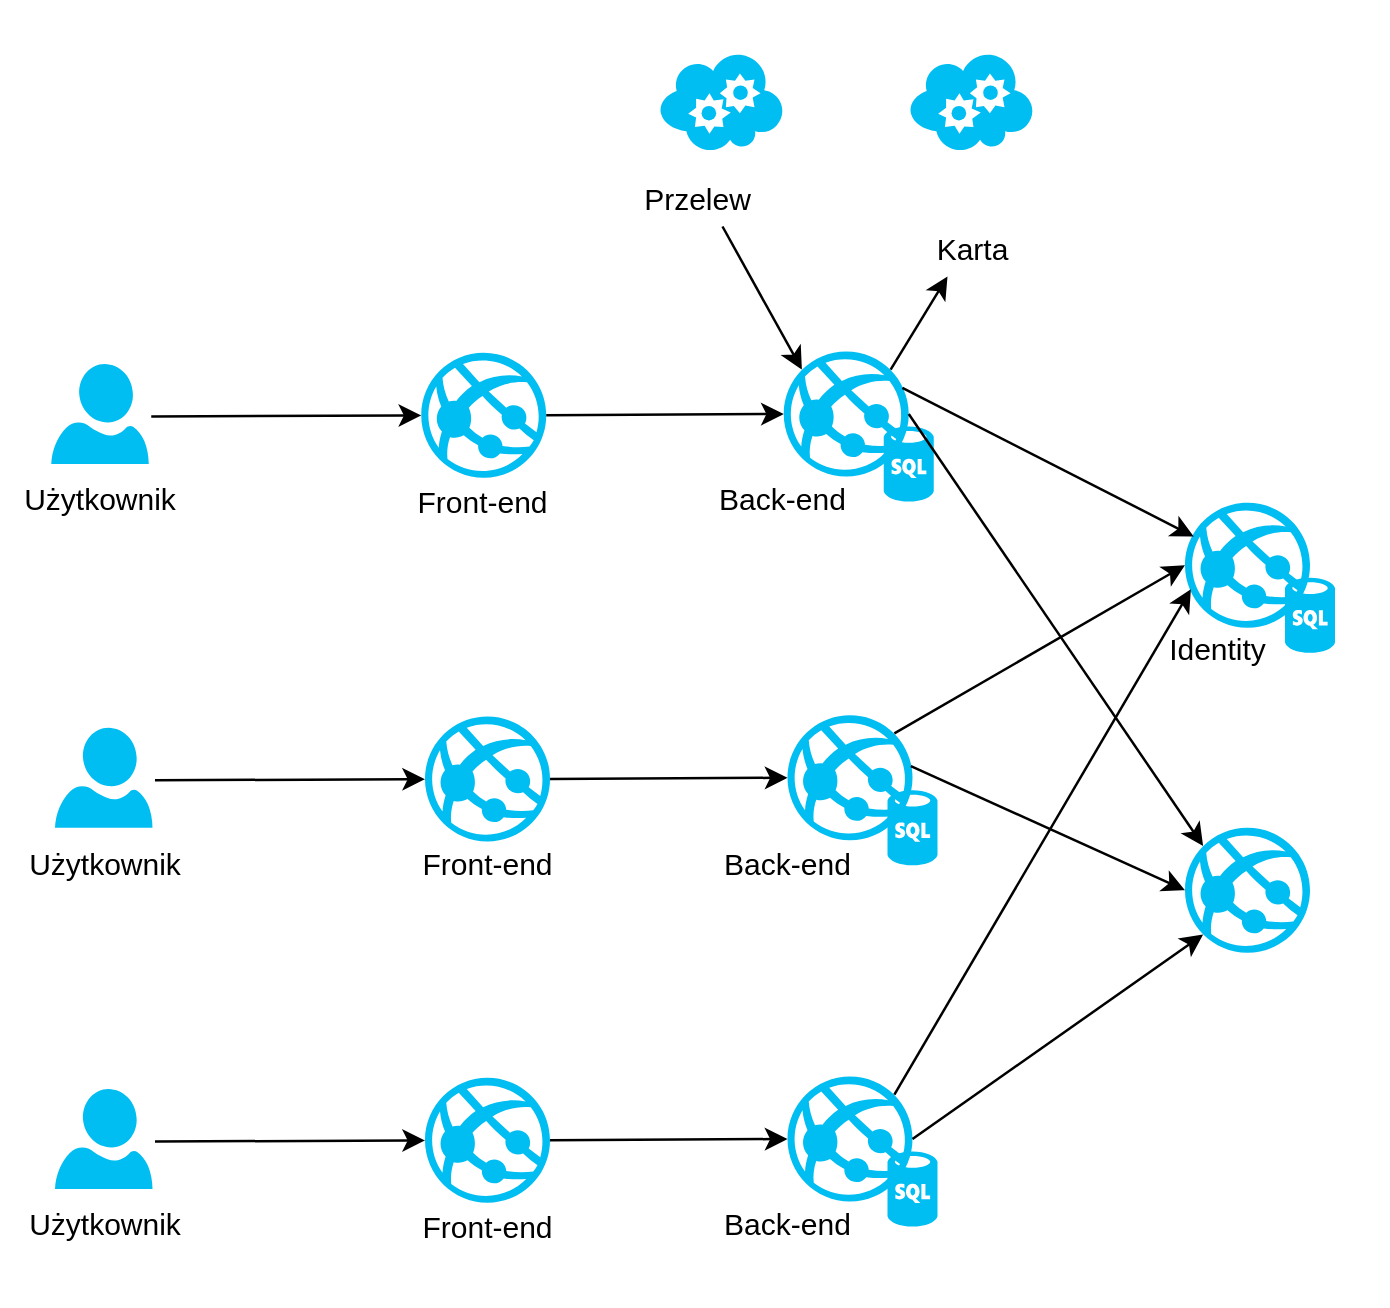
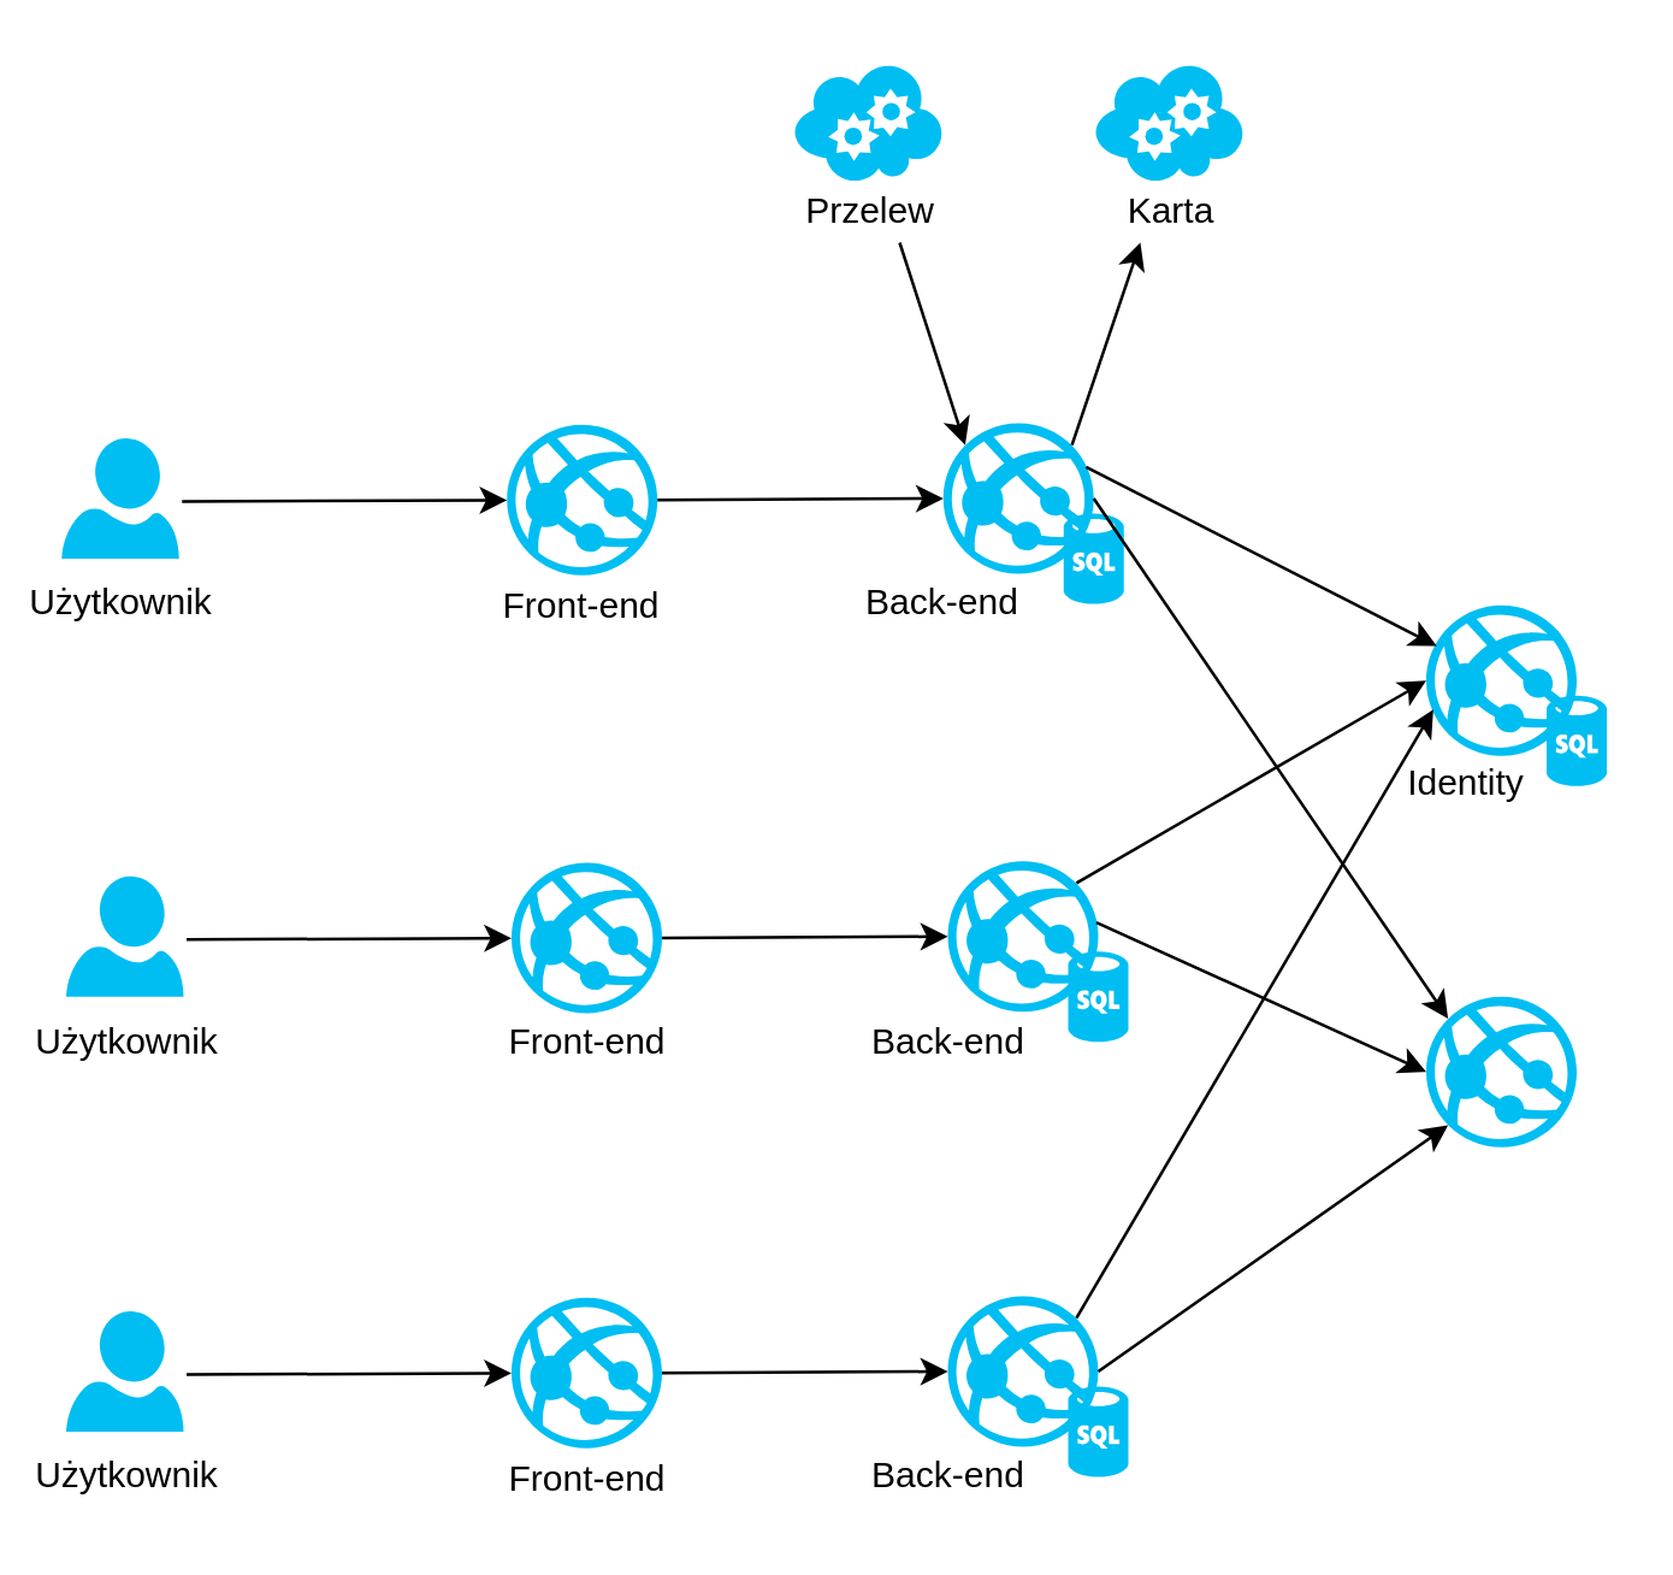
  <mxCell id="0" />
  <mxCell id="1" parent="0" />
  <mxCell id="2" value="" style="verticalLabelPosition=bottom;html=1;verticalAlign=top;align=center;strokeColor=none;fillColor=#00BEF2;shape=mxgraph.azure.azure_website;" parent="1" vertex="1"><mxGeometry x="313" y="140" width="50" height="50" as="geometry" /></mxCell>
  <mxCell id="3" value="" style="verticalLabelPosition=bottom;html=1;verticalAlign=top;align=center;strokeColor=none;fillColor=#00BEF2;shape=mxgraph.azure.azure_website;" parent="1" vertex="1"><mxGeometry x="473.5" y="200.5" width="50" height="50" as="geometry" /></mxCell>
  <mxCell id="4" value="" style="verticalLabelPosition=bottom;html=1;verticalAlign=top;align=center;strokeColor=none;fillColor=#00BEF2;shape=mxgraph.azure.sql_database;gradientColor=none;shadow=0;backgroundOutline=0;connectable=1;fillOpacity=100;strokeOpacity=100;overflow=visible;labelBackgroundColor=none;gradientDirection=north;dashed=1;dashPattern=1 4;perimeterSpacing=8;" parent="1" vertex="1"><mxGeometry x="353" y="170" width="20" height="30" as="geometry" /></mxCell>
  <mxCell id="5" value="" style="endArrow=classic;html=1;" parent="1" target="8" edge="1"><mxGeometry width="50" height="50" relative="1" as="geometry"><mxPoint x="60" y="166" as="sourcePoint" /><mxPoint x="160" y="165" as="targetPoint" /></mxGeometry></mxCell>
  <mxCell id="6" value="" style="endArrow=classic;html=1;exitX=0.949;exitY=0.291;exitDx=0;exitDy=0;exitPerimeter=0;entryX=0.07;entryY=0.27;entryDx=0;entryDy=0;entryPerimeter=0;" parent="1" target="3" edge="1" source="2"><mxGeometry width="50" height="50" relative="1" as="geometry"><mxPoint x="380" y="165" as="sourcePoint" /><mxPoint x="475" y="212" as="targetPoint" /></mxGeometry></mxCell>
  <mxCell id="7" value="&lt;div&gt;Użytkownik&lt;/div&gt;" style="text;html=1;strokeColor=none;fillColor=none;align=center;verticalAlign=middle;whiteSpace=wrap;rounded=0;" parent="1" vertex="1"><mxGeometry x="20" y="190" width="40" height="20" as="geometry" /></mxCell>
  <mxCell id="8" value="" style="verticalLabelPosition=bottom;html=1;verticalAlign=top;align=center;strokeColor=none;fillColor=#00BEF2;shape=mxgraph.azure.azure_website;" parent="1" vertex="1"><mxGeometry x="168" y="140.5" width="50" height="50" as="geometry" /></mxCell>
  <mxCell id="9" value="" style="endArrow=classic;html=1;exitX=1;exitY=0.5;exitDx=0;exitDy=0;exitPerimeter=0;entryX=0;entryY=0.5;entryDx=0;entryDy=0;entryPerimeter=0;" parent="1" source="8" target="2" edge="1"><mxGeometry width="50" height="50" relative="1" as="geometry"><mxPoint x="80" y="176" as="sourcePoint" /><mxPoint x="190" y="175.593" as="targetPoint" /></mxGeometry></mxCell>
  <mxCell id="10" value="Front-end" style="text;html=1;strokeColor=none;fillColor=none;align=center;verticalAlign=middle;whiteSpace=wrap;rounded=0;" parent="1" vertex="1"><mxGeometry x="163" y="190.5" width="60" height="20" as="geometry" /></mxCell>
  <mxCell id="11" value="Back-end" style="text;html=1;strokeColor=none;fillColor=none;align=center;verticalAlign=middle;whiteSpace=wrap;rounded=0;" parent="1" vertex="1"><mxGeometry x="263" y="190" width="100" height="20" as="geometry" /></mxCell>
  <mxCell id="12" value="Identity" style="text;html=1;strokeColor=none;fillColor=none;align=center;verticalAlign=middle;whiteSpace=wrap;rounded=0;" parent="1" vertex="1"><mxGeometry x="466.5" y="250" width="40" height="20" as="geometry" /></mxCell>
  <mxCell id="13" value="" style="verticalLabelPosition=bottom;html=1;verticalAlign=top;align=center;strokeColor=none;fillColor=#00BEF2;shape=mxgraph.azure.user;" parent="1" vertex="1"><mxGeometry x="20" y="145" width="39" height="40" as="geometry" /></mxCell>
  <mxCell id="14" value="" style="verticalLabelPosition=bottom;html=1;verticalAlign=top;align=center;strokeColor=none;fillColor=#00BEF2;shape=mxgraph.azure.cloud_service;" vertex="1" parent="1"><mxGeometry x="363" y="20" width="50" height="40" as="geometry" /></mxCell>
  <mxCell id="15" value="" style="verticalLabelPosition=bottom;html=1;verticalAlign=top;align=center;strokeColor=none;fillColor=#00BEF2;shape=mxgraph.azure.cloud_service;" vertex="1" parent="1"><mxGeometry x="263" y="20" width="50" height="40" as="geometry" /></mxCell>
- <mxCell id="16" value="&lt;div&gt;Przelew&lt;/div&gt;" style="text;html=1;strokeColor=none;fillColor=none;align=center;verticalAlign=middle;whiteSpace=wrap;rounded=0;" vertex="1" parent="1"><mxGeometry x="258.5" y="70" width="40" height="20" as="geometry" /></mxCell>
- <mxCell id="17" value="&lt;div&gt;Karta&lt;/div&gt;" style="text;html=1;strokeColor=none;fillColor=none;align=center;verticalAlign=middle;whiteSpace=wrap;rounded=0;" vertex="1" parent="1"><mxGeometry x="368.5" y="90" width="40" height="20" as="geometry" /></mxCell>
+ <mxCell id="16" value="&lt;div&gt;Przelew&lt;/div&gt;" style="text;html=1;strokeColor=none;fillColor=none;align=center;verticalAlign=middle;whiteSpace=wrap;rounded=0;" vertex="1" parent="1"><mxGeometry x="268.5" y="60" width="40" height="20" as="geometry" /></mxCell>
+ <mxCell id="17" value="&lt;div&gt;Karta&lt;/div&gt;" style="text;html=1;strokeColor=none;fillColor=none;align=center;verticalAlign=middle;whiteSpace=wrap;rounded=0;" vertex="1" parent="1"><mxGeometry x="368.5" y="60" width="40" height="20" as="geometry" /></mxCell>
  <mxCell id="18" value="" style="endArrow=classic;html=1;entryX=0.25;entryY=1;entryDx=0;entryDy=0;exitX=0.855;exitY=0.145;exitDx=0;exitDy=0;exitPerimeter=0;" edge="1" parent="1" source="2" target="17"><mxGeometry width="50" height="50" relative="1" as="geometry"><mxPoint x="350" y="135" as="sourcePoint" /><mxPoint x="393.5" y="85" as="targetPoint" /></mxGeometry></mxCell>
  <mxCell id="19" value="" style="endArrow=classic;html=1;entryX=0.145;entryY=0.145;entryDx=0;entryDy=0;exitX=0.75;exitY=1;exitDx=0;exitDy=0;entryPerimeter=0;" edge="1" parent="1" source="16" target="2"><mxGeometry width="50" height="50" relative="1" as="geometry"><mxPoint x="330" y="80" as="sourcePoint" /><mxPoint x="320" y="140" as="targetPoint" /></mxGeometry></mxCell>
  <mxCell id="20" value="" style="verticalLabelPosition=bottom;html=1;verticalAlign=top;align=center;strokeColor=none;fillColor=#00BEF2;shape=mxgraph.azure.sql_database;shadow=0;dashed=1;dashPattern=1 4;labelBackgroundColor=none;" vertex="1" parent="1"><mxGeometry x="513.5" y="230.5" width="20" height="30" as="geometry" /></mxCell>
  <mxCell id="21" value="" style="verticalLabelPosition=bottom;html=1;verticalAlign=top;align=center;strokeColor=none;fillColor=#00BEF2;shape=mxgraph.azure.azure_website;" vertex="1" parent="1"><mxGeometry x="314.5" y="285.5" width="50" height="50" as="geometry" /></mxCell>
  <mxCell id="22" value="" style="verticalLabelPosition=bottom;html=1;verticalAlign=top;align=center;strokeColor=none;fillColor=#00BEF2;shape=mxgraph.azure.sql_database;gradientColor=none;shadow=0;backgroundOutline=0;connectable=1;fillOpacity=100;strokeOpacity=100;overflow=visible;labelBackgroundColor=none;gradientDirection=north;dashed=1;dashPattern=1 4;perimeterSpacing=8;" vertex="1" parent="1"><mxGeometry x="354.5" y="315.5" width="20" height="30" as="geometry" /></mxCell>
  <mxCell id="23" value="" style="endArrow=classic;html=1;" edge="1" parent="1" target="25"><mxGeometry width="50" height="50" relative="1" as="geometry"><mxPoint x="61.5" y="311.5" as="sourcePoint" /><mxPoint x="161.5" y="310.5" as="targetPoint" /></mxGeometry></mxCell>
  <mxCell id="24" value="&lt;div&gt;Użytkownik&lt;/div&gt;" style="text;html=1;strokeColor=none;fillColor=none;align=center;verticalAlign=middle;whiteSpace=wrap;rounded=0;" vertex="1" parent="1"><mxGeometry x="21.5" y="335.5" width="40" height="20" as="geometry" /></mxCell>
  <mxCell id="25" value="" style="verticalLabelPosition=bottom;html=1;verticalAlign=top;align=center;strokeColor=none;fillColor=#00BEF2;shape=mxgraph.azure.azure_website;" vertex="1" parent="1"><mxGeometry x="169.5" y="286" width="50" height="50" as="geometry" /></mxCell>
  <mxCell id="26" value="" style="endArrow=classic;html=1;exitX=1;exitY=0.5;exitDx=0;exitDy=0;exitPerimeter=0;entryX=0;entryY=0.5;entryDx=0;entryDy=0;entryPerimeter=0;" edge="1" parent="1" source="25" target="21"><mxGeometry width="50" height="50" relative="1" as="geometry"><mxPoint x="81.5" y="321.5" as="sourcePoint" /><mxPoint x="191.5" y="321.093" as="targetPoint" /></mxGeometry></mxCell>
  <mxCell id="27" value="Front-end" style="text;html=1;strokeColor=none;fillColor=none;align=center;verticalAlign=middle;whiteSpace=wrap;rounded=0;" vertex="1" parent="1"><mxGeometry x="164.5" y="336" width="60" height="20" as="geometry" /></mxCell>
  <mxCell id="28" value="Back-end" style="text;html=1;strokeColor=none;fillColor=none;align=center;verticalAlign=middle;whiteSpace=wrap;rounded=0;" vertex="1" parent="1"><mxGeometry x="264.5" y="335.5" width="100" height="20" as="geometry" /></mxCell>
  <mxCell id="29" value="" style="verticalLabelPosition=bottom;html=1;verticalAlign=top;align=center;strokeColor=none;fillColor=#00BEF2;shape=mxgraph.azure.user;" vertex="1" parent="1"><mxGeometry x="21.5" y="290.5" width="39" height="40" as="geometry" /></mxCell>
  <mxCell id="30" value="" style="verticalLabelPosition=bottom;html=1;verticalAlign=top;align=center;strokeColor=none;fillColor=#00BEF2;shape=mxgraph.azure.azure_website;" vertex="1" parent="1"><mxGeometry x="314.5" y="430" width="50" height="50" as="geometry" /></mxCell>
  <mxCell id="31" value="" style="verticalLabelPosition=bottom;html=1;verticalAlign=top;align=center;strokeColor=none;fillColor=#00BEF2;shape=mxgraph.azure.sql_database;gradientColor=none;shadow=0;backgroundOutline=0;connectable=1;fillOpacity=100;strokeOpacity=100;overflow=visible;labelBackgroundColor=none;gradientDirection=north;dashed=1;dashPattern=1 4;perimeterSpacing=8;" vertex="1" parent="1"><mxGeometry x="354.5" y="460" width="20" height="30" as="geometry" /></mxCell>
  <mxCell id="32" value="" style="endArrow=classic;html=1;" edge="1" parent="1" target="34"><mxGeometry width="50" height="50" relative="1" as="geometry"><mxPoint x="61.5" y="456" as="sourcePoint" /><mxPoint x="161.5" y="455" as="targetPoint" /></mxGeometry></mxCell>
  <mxCell id="33" value="&lt;div&gt;Użytkownik&lt;/div&gt;" style="text;html=1;strokeColor=none;fillColor=none;align=center;verticalAlign=middle;whiteSpace=wrap;rounded=0;" vertex="1" parent="1"><mxGeometry x="21.5" y="480" width="40" height="20" as="geometry" /></mxCell>
  <mxCell id="34" value="" style="verticalLabelPosition=bottom;html=1;verticalAlign=top;align=center;strokeColor=none;fillColor=#00BEF2;shape=mxgraph.azure.azure_website;" vertex="1" parent="1"><mxGeometry x="169.5" y="430.5" width="50" height="50" as="geometry" /></mxCell>
  <mxCell id="35" value="" style="endArrow=classic;html=1;exitX=1;exitY=0.5;exitDx=0;exitDy=0;exitPerimeter=0;entryX=0;entryY=0.5;entryDx=0;entryDy=0;entryPerimeter=0;" edge="1" parent="1" source="34" target="30"><mxGeometry width="50" height="50" relative="1" as="geometry"><mxPoint x="81.5" y="466" as="sourcePoint" /><mxPoint x="191.5" y="465.593" as="targetPoint" /></mxGeometry></mxCell>
  <mxCell id="36" value="Front-end" style="text;html=1;strokeColor=none;fillColor=none;align=center;verticalAlign=middle;whiteSpace=wrap;rounded=0;" vertex="1" parent="1"><mxGeometry x="164.5" y="480.5" width="60" height="20" as="geometry" /></mxCell>
  <mxCell id="37" value="Back-end" style="text;html=1;strokeColor=none;fillColor=none;align=center;verticalAlign=middle;whiteSpace=wrap;rounded=0;" vertex="1" parent="1"><mxGeometry x="264.5" y="480" width="100" height="20" as="geometry" /></mxCell>
  <mxCell id="38" value="" style="verticalLabelPosition=bottom;html=1;verticalAlign=top;align=center;strokeColor=none;fillColor=#00BEF2;shape=mxgraph.azure.user;" vertex="1" parent="1"><mxGeometry x="21.5" y="435" width="39" height="40" as="geometry" /></mxCell>
  <mxCell id="39" value="" style="verticalLabelPosition=bottom;html=1;verticalAlign=top;align=center;strokeColor=none;fillColor=#00BEF2;shape=mxgraph.azure.azure_website;" vertex="1" parent="1"><mxGeometry x="473.5" y="330.5" width="50" height="50" as="geometry" /></mxCell>
  <mxCell id="40" value="" style="endArrow=classic;html=1;exitX=1;exitY=0.5;exitDx=0;exitDy=0;exitPerimeter=0;entryX=0.145;entryY=0.855;entryDx=0;entryDy=0;entryPerimeter=0;" edge="1" parent="1" source="30" target="39"><mxGeometry width="50" height="50" relative="1" as="geometry"><mxPoint x="10" y="530" as="sourcePoint" /><mxPoint x="60" y="480" as="targetPoint" /></mxGeometry></mxCell>
  <mxCell id="41" value="" style="endArrow=classic;html=1;exitX=0.987;exitY=0.407;exitDx=0;exitDy=0;exitPerimeter=0;entryX=0;entryY=0.5;entryDx=0;entryDy=0;entryPerimeter=0;" edge="1" parent="1" source="21" target="39"><mxGeometry width="50" height="50" relative="1" as="geometry"><mxPoint x="570" y="330.5" as="sourcePoint" /><mxPoint x="687.5" y="288.833" as="targetPoint" /></mxGeometry></mxCell>
  <mxCell id="42" value="" style="endArrow=classic;html=1;entryX=0.145;entryY=0.145;entryDx=0;entryDy=0;entryPerimeter=0;exitX=1;exitY=0.5;exitDx=0;exitDy=0;exitPerimeter=0;" edge="1" parent="1" source="2" target="39"><mxGeometry width="50" height="50" relative="1" as="geometry"><mxPoint x="380" y="180" as="sourcePoint" /><mxPoint x="60" y="480" as="targetPoint" /></mxGeometry></mxCell>
  <mxCell id="43" value="" style="endArrow=classic;html=1;exitX=0.855;exitY=0.145;exitDx=0;exitDy=0;exitPerimeter=0;entryX=0.047;entryY=0.693;entryDx=0;entryDy=0;entryPerimeter=0;" edge="1" parent="1" source="30" target="3"><mxGeometry width="50" height="50" relative="1" as="geometry"><mxPoint x="10" y="530" as="sourcePoint" /><mxPoint x="60" y="480" as="targetPoint" /></mxGeometry></mxCell>
  <mxCell id="44" value="" style="endArrow=classic;html=1;exitX=0.855;exitY=0.145;exitDx=0;exitDy=0;exitPerimeter=0;entryX=0;entryY=0.5;entryDx=0;entryDy=0;entryPerimeter=0;" edge="1" parent="1" source="21" target="3"><mxGeometry width="50" height="50" relative="1" as="geometry"><mxPoint x="10" y="530" as="sourcePoint" /><mxPoint x="60" y="480" as="targetPoint" /></mxGeometry></mxCell>
